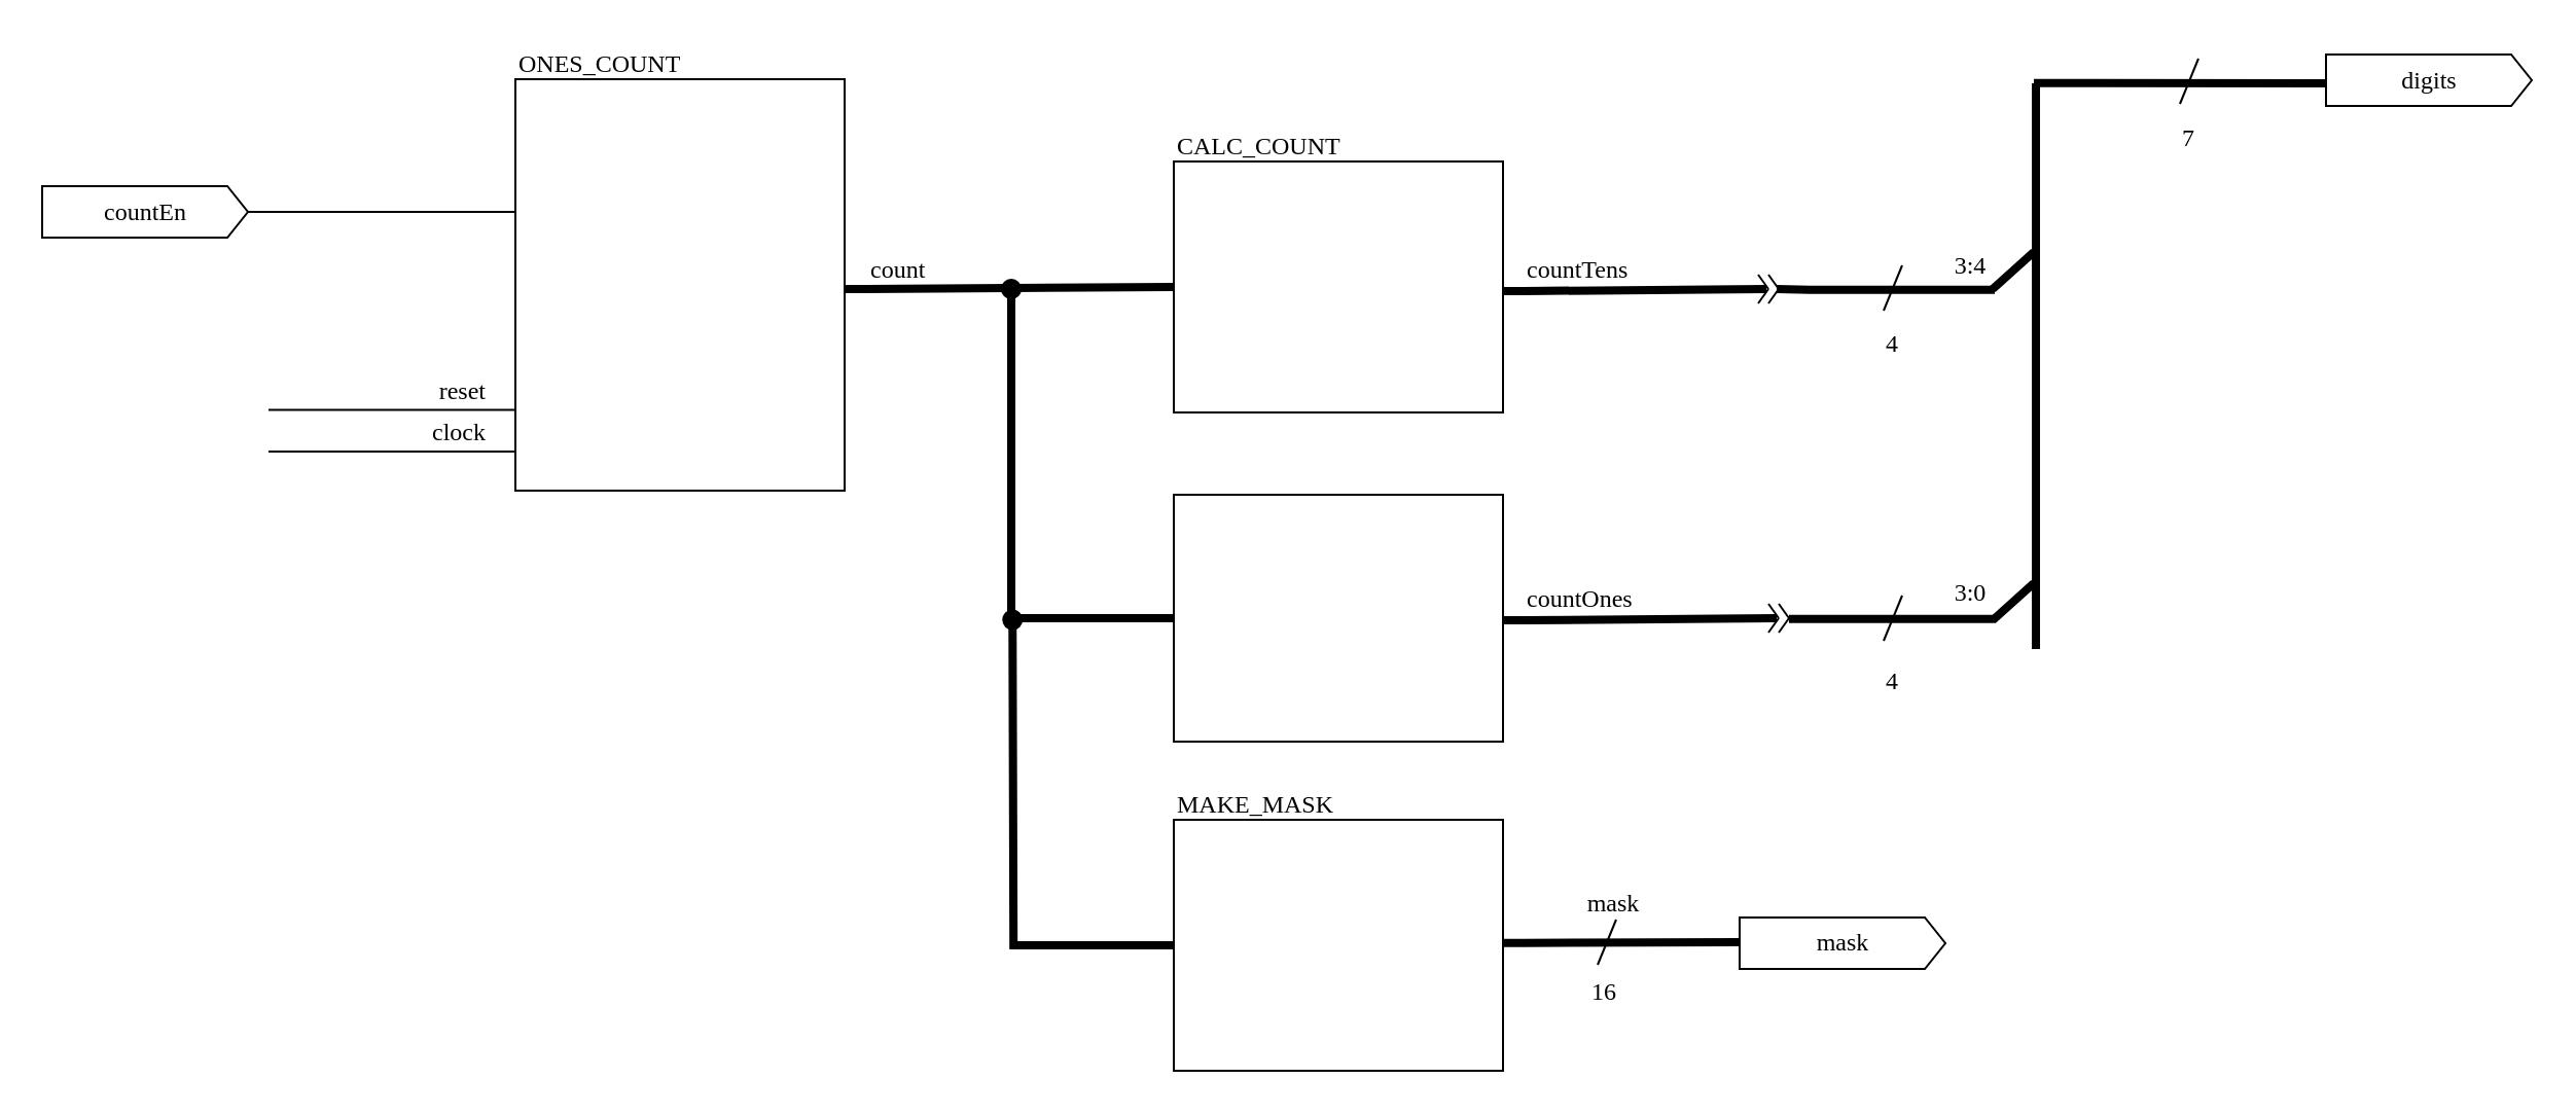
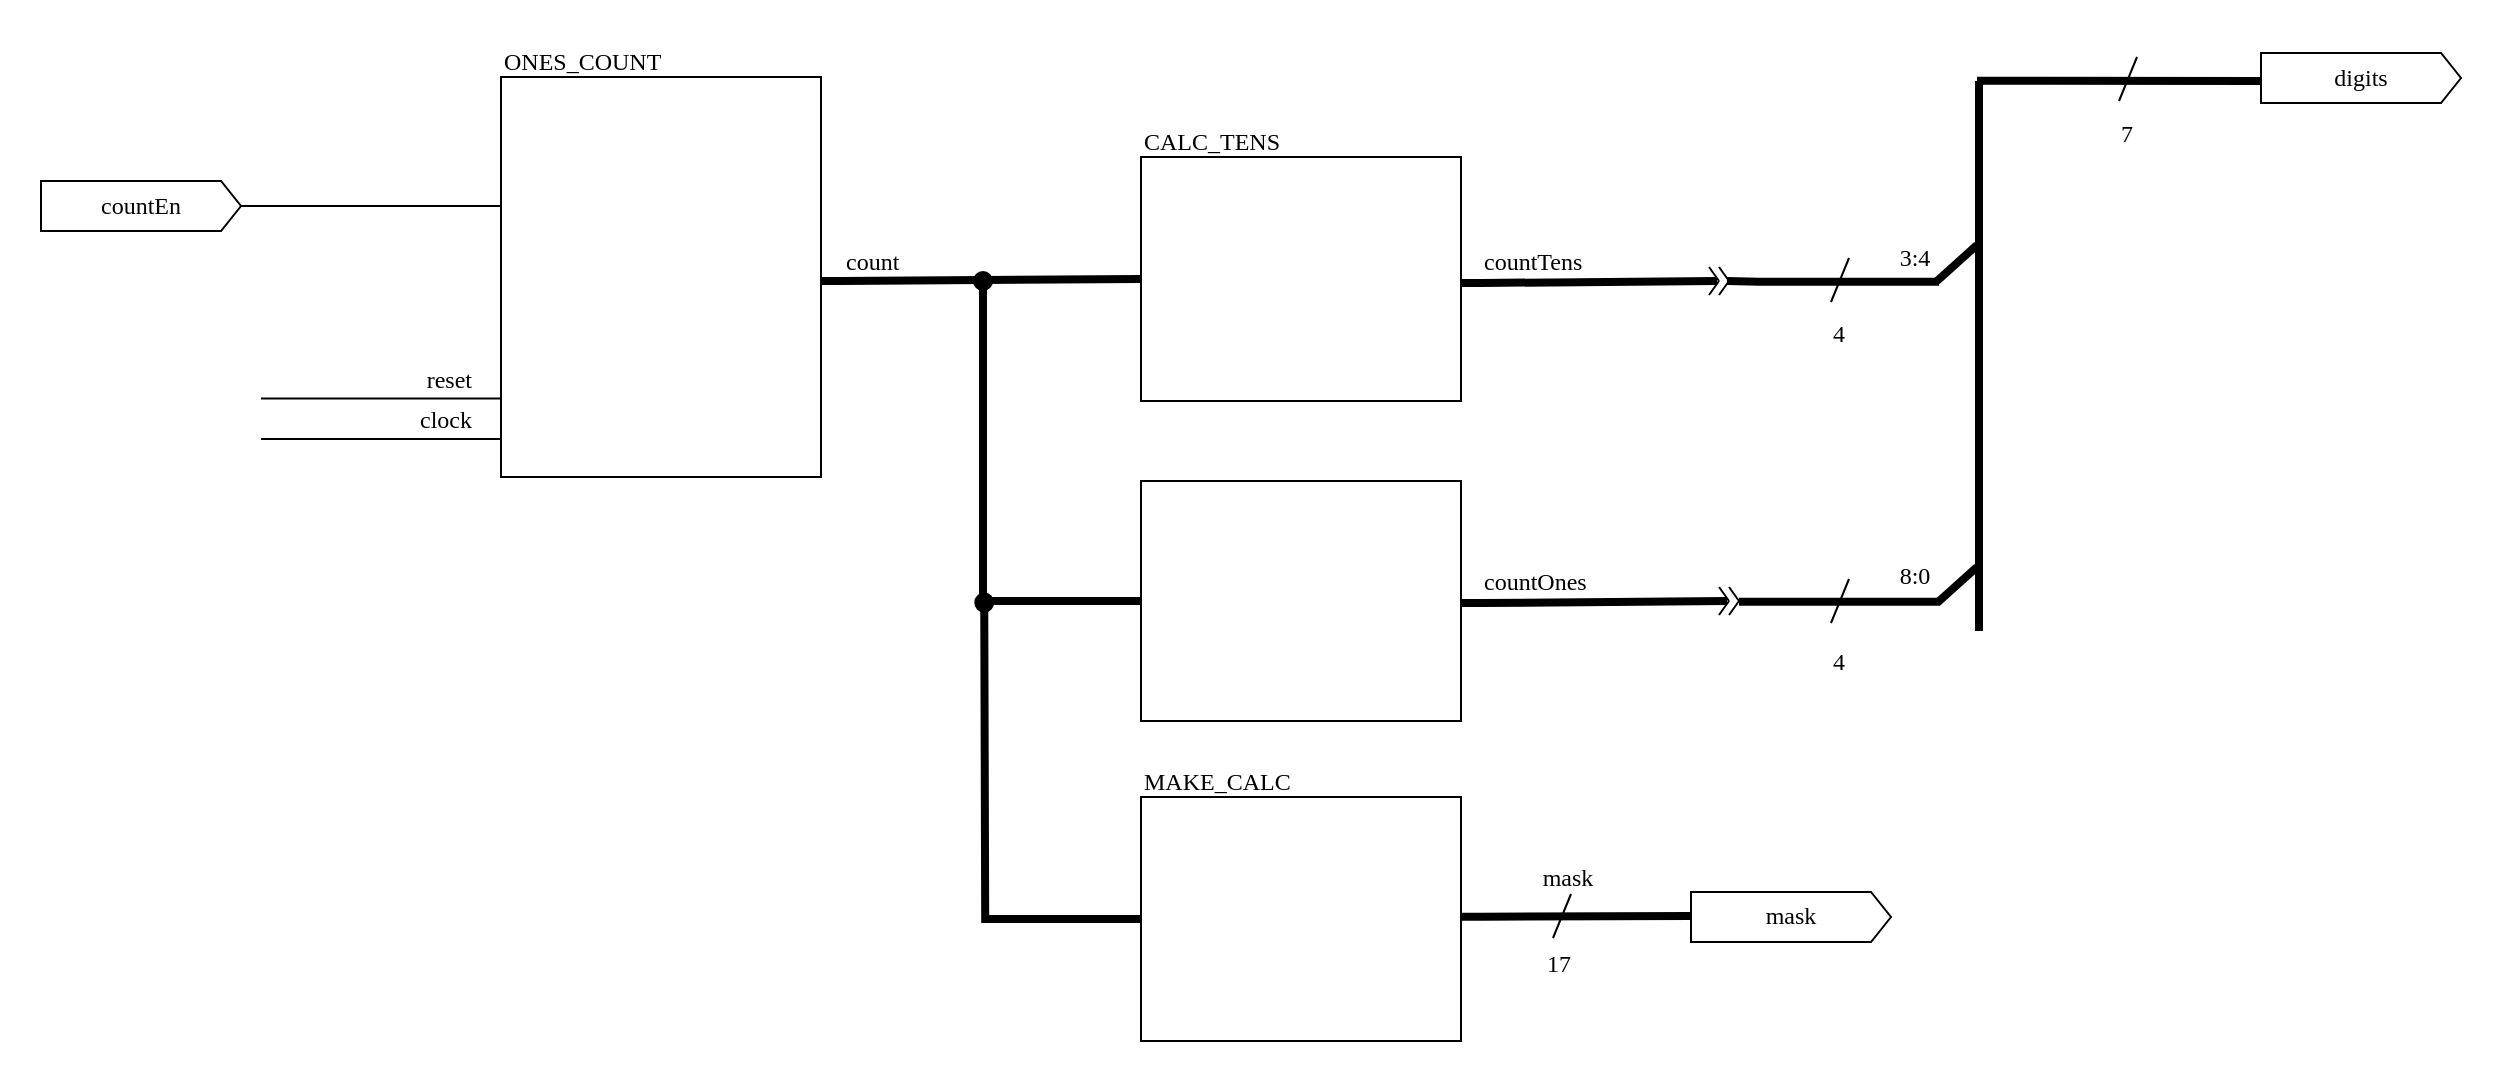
  <mxCell id="0" />
  <mxCell id="1" parent="0" />
  <mxCell id="2" style="edgeStyle=orthogonalEdgeStyle;rounded=0;orthogonalLoop=1;jettySize=auto;html=1;exitX=1;exitY=0.5;exitDx=0;exitDy=0;exitPerimeter=0;endArrow=none;endFill=0;fontStyle=0" parent="1" source="3" edge="1"><mxGeometry relative="1" as="geometry"><mxPoint x="250" y="102.5" as="targetPoint" /></mxGeometry></mxCell>
  <mxCell id="3" value="countEn" style="html=1;shadow=0;dashed=0;align=center;verticalAlign=middle;shape=mxgraph.arrows2.arrow;dy=0;dx=10;notch=0;fontFamily=Lucida Console;fontStyle=0" parent="1" vertex="1"><mxGeometry x="20" y="90" width="100" height="25" as="geometry" /></mxCell>
  <mxCell id="4" value="" style="rounded=0;whiteSpace=wrap;html=1;fontStyle=0" parent="1" vertex="1"><mxGeometry x="250" y="38" width="160" height="200" as="geometry" /></mxCell>
  <mxCell id="5" value="ONES_COUNT" style="text;html=1;align=left;verticalAlign=bottom;whiteSpace=wrap;rounded=0;fontFamily=Lucida Console;fontStyle=0" parent="1" vertex="1"><mxGeometry x="250" y="20" width="160" height="20" as="geometry" /></mxCell>
  <mxCell id="6" value="" style="rounded=0;whiteSpace=wrap;html=1;fontStyle=0" parent="1" vertex="1"><mxGeometry x="570" y="78" width="160" height="122" as="geometry" /></mxCell>
- <mxCell id="7" value="CALC_COUNT" style="text;html=1;align=left;verticalAlign=bottom;whiteSpace=wrap;rounded=0;fontFamily=Lucida Console;fontStyle=0" parent="1" vertex="1"><mxGeometry x="570" y="60" width="160" height="20" as="geometry" /></mxCell>
+ <mxCell id="7" value="CALC_TENS" style="text;html=1;align=left;verticalAlign=bottom;whiteSpace=wrap;rounded=0;fontFamily=Lucida Console;fontStyle=0" parent="1" vertex="1"><mxGeometry x="570" y="60" width="160" height="20" as="geometry" /></mxCell>
  <mxCell id="8" style="edgeStyle=orthogonalEdgeStyle;rounded=0;orthogonalLoop=1;jettySize=auto;html=1;exitX=0;exitY=0.5;exitDx=0;exitDy=0;entryX=1;entryY=1;entryDx=0;entryDy=0;endArrow=oval;endFill=1;strokeWidth=4;fontStyle=0" parent="1" source="9" target="11" edge="1"><mxGeometry relative="1" as="geometry" /></mxCell>
  <mxCell id="9" value="" style="rounded=0;whiteSpace=wrap;html=1;fontStyle=0" parent="1" vertex="1"><mxGeometry x="570" y="240" width="160" height="120" as="geometry" /></mxCell>
  <mxCell id="10" value="" style="endArrow=none;html=1;rounded=0;entryX=0;entryY=0.5;entryDx=0;entryDy=0;strokeWidth=4;fontStyle=0" parent="1" target="6" edge="1"><mxGeometry width="50" height="50" relative="1" as="geometry"><mxPoint x="410" y="140" as="sourcePoint" /><mxPoint x="510" y="140" as="targetPoint" /><Array as="points"><mxPoint x="420" y="140" /></Array></mxGeometry></mxCell>
  <mxCell id="11" value="count" style="text;html=1;align=left;verticalAlign=bottom;whiteSpace=wrap;rounded=0;fontFamily=Lucida Console;fontStyle=0" parent="1" vertex="1"><mxGeometry x="421" y="120" width="70" height="20" as="geometry" /></mxCell>
  <mxCell id="12" value="" style="endArrow=none;html=1;rounded=0;strokeWidth=4;fontStyle=0" parent="1" edge="1"><mxGeometry width="50" height="50" relative="1" as="geometry"><mxPoint x="730" y="141" as="sourcePoint" /><mxPoint x="858" y="140" as="targetPoint" /><Array as="points"><mxPoint x="740" y="141" /></Array></mxGeometry></mxCell>
  <mxCell id="13" value="countTens" style="text;html=1;align=left;verticalAlign=bottom;whiteSpace=wrap;rounded=0;fontFamily=Lucida Console;fontStyle=0" parent="1" vertex="1"><mxGeometry x="740" y="120" width="70" height="20" as="geometry" /></mxCell>
  <mxCell id="14" value="" style="endArrow=none;html=1;rounded=0;strokeWidth=4;fontStyle=0" parent="1" edge="1"><mxGeometry width="50" height="50" relative="1" as="geometry"><mxPoint x="863" y="140" as="sourcePoint" /><mxPoint x="969" y="140.32" as="targetPoint" /><Array as="points"><mxPoint x="879" y="140.32" /></Array></mxGeometry></mxCell>
  <mxCell id="15" value="4" style="text;html=1;align=center;verticalAlign=bottom;whiteSpace=wrap;rounded=0;fontFamily=Lucida Console;fontStyle=0" parent="1" vertex="1"><mxGeometry x="889" y="155.5" width="61" height="20" as="geometry" /></mxCell>
  <mxCell id="16" value="" style="endArrow=none;html=1;rounded=0;strokeWidth=4;fontStyle=0" parent="1" edge="1"><mxGeometry width="50" height="50" relative="1" as="geometry"><mxPoint x="730" y="301" as="sourcePoint" /><mxPoint x="863" y="300" as="targetPoint" /><Array as="points"><mxPoint x="740" y="301" /></Array></mxGeometry></mxCell>
  <mxCell id="17" value="countOnes" style="text;html=1;align=left;verticalAlign=bottom;whiteSpace=wrap;rounded=0;fontFamily=Lucida Console;fontStyle=0" parent="1" vertex="1"><mxGeometry x="740" y="280" width="70" height="20" as="geometry" /></mxCell>
  <mxCell id="18" value="" style="endArrow=none;html=1;rounded=0;strokeWidth=4;fontStyle=0" parent="1" edge="1"><mxGeometry width="50" height="50" relative="1" as="geometry"><mxPoint x="869" y="300.32" as="sourcePoint" /><mxPoint x="969" y="300.32" as="targetPoint" /><Array as="points"><mxPoint x="879" y="300.32" /></Array></mxGeometry></mxCell>
  <mxCell id="19" value="4" style="text;html=1;align=center;verticalAlign=bottom;whiteSpace=wrap;rounded=0;fontFamily=Lucida Console;fontStyle=0" parent="1" vertex="1"><mxGeometry x="889" y="320" width="61" height="20" as="geometry" /></mxCell>
  <mxCell id="20" value="" style="endArrow=none;html=1;rounded=0;strokeWidth=4;fontStyle=0" parent="1" edge="1"><mxGeometry width="50" height="50" relative="1" as="geometry"><mxPoint x="968" y="140" as="sourcePoint" /><mxPoint x="988" y="122" as="targetPoint" /></mxGeometry></mxCell>
  <mxCell id="21" value="" style="endArrow=none;html=1;rounded=0;strokeWidth=4;fontStyle=0" parent="1" edge="1"><mxGeometry width="50" height="50" relative="1" as="geometry"><mxPoint x="968" y="301" as="sourcePoint" /><mxPoint x="988" y="283" as="targetPoint" /></mxGeometry></mxCell>
  <mxCell id="22" value="" style="endArrow=none;html=1;rounded=0;strokeWidth=4;fontStyle=0" parent="1" edge="1"><mxGeometry width="50" height="50" relative="1" as="geometry"><mxPoint x="989" y="315" as="sourcePoint" /><mxPoint x="989" y="40" as="targetPoint" /></mxGeometry></mxCell>
  <mxCell id="23" value="" style="endArrow=none;html=1;rounded=0;strokeWidth=4;fontStyle=0" parent="1" edge="1"><mxGeometry width="50" height="50" relative="1" as="geometry"><mxPoint x="988" y="39.82" as="sourcePoint" /><mxPoint x="1130" y="40" as="targetPoint" /><Array as="points"><mxPoint x="998" y="39.82" /></Array></mxGeometry></mxCell>
  <mxCell id="24" value="7" style="text;html=1;align=center;verticalAlign=bottom;whiteSpace=wrap;rounded=0;fontFamily=Lucida Console;fontStyle=0" parent="1" vertex="1"><mxGeometry x="1033" y="55.5" width="61" height="20" as="geometry" /></mxCell>
  <mxCell id="25" value="digits" style="html=1;shadow=0;dashed=0;align=center;verticalAlign=middle;shape=mxgraph.arrows2.arrow;dy=0;dx=10;notch=0;fontFamily=Lucida Console;fontStyle=0" parent="1" vertex="1"><mxGeometry x="1130" y="26" width="100" height="25" as="geometry" /></mxCell>
  <mxCell id="26" value="3:4" style="text;html=1;align=center;verticalAlign=bottom;whiteSpace=wrap;rounded=0;fontFamily=Lucida Console;fontStyle=0" parent="1" vertex="1"><mxGeometry x="927" y="117.5" width="61" height="20" as="geometry" /></mxCell>
- <mxCell id="27" value="3:0" style="text;html=1;align=center;verticalAlign=bottom;whiteSpace=wrap;rounded=0;fontFamily=Lucida Console;fontStyle=0" parent="1" vertex="1"><mxGeometry x="927" y="277" width="61" height="20" as="geometry" /></mxCell>
+ <mxCell id="27" value="8:0" style="text;html=1;align=center;verticalAlign=bottom;whiteSpace=wrap;rounded=0;fontFamily=Lucida Console;fontStyle=0" parent="1" vertex="1"><mxGeometry x="927" y="277" width="61" height="20" as="geometry" /></mxCell>
  <mxCell id="28" value="" style="endArrow=none;html=1;rounded=0;strokeWidth=1;fontStyle=0" parent="1" edge="1"><mxGeometry width="50" height="50" relative="1" as="geometry"><mxPoint x="915" y="150.5" as="sourcePoint" /><mxPoint x="924" y="128.5" as="targetPoint" /></mxGeometry></mxCell>
  <mxCell id="29" value="" style="endArrow=none;html=1;rounded=0;strokeWidth=1;fontStyle=0" parent="1" edge="1"><mxGeometry width="50" height="50" relative="1" as="geometry"><mxPoint x="915" y="311" as="sourcePoint" /><mxPoint x="924" y="289" as="targetPoint" /></mxGeometry></mxCell>
  <mxCell id="30" value="" style="endArrow=none;html=1;rounded=0;strokeWidth=1;fontStyle=0" parent="1" edge="1"><mxGeometry width="50" height="50" relative="1" as="geometry"><mxPoint x="1059" y="50" as="sourcePoint" /><mxPoint x="1068" y="28" as="targetPoint" /></mxGeometry></mxCell>
  <mxCell id="31" value="" style="group;fontStyle=0" parent="1" vertex="1" connectable="0"><mxGeometry x="854" y="133" width="10" height="14" as="geometry" /></mxCell>
  <mxCell id="32" value="" style="endArrow=none;html=1;rounded=0;strokeWidth=1;fontStyle=0" parent="31" edge="1"><mxGeometry width="50" height="50" relative="1" as="geometry"><mxPoint y="14" as="sourcePoint" /><mxPoint x="5" y="7" as="targetPoint" /></mxGeometry></mxCell>
  <mxCell id="33" value="" style="endArrow=none;html=1;rounded=0;strokeWidth=1;fontStyle=0" parent="31" edge="1"><mxGeometry width="50" height="50" relative="1" as="geometry"><mxPoint as="sourcePoint" /><mxPoint x="5" y="7" as="targetPoint" /></mxGeometry></mxCell>
  <mxCell id="34" value="" style="endArrow=none;html=1;rounded=0;strokeWidth=1;fontStyle=0" parent="31" edge="1"><mxGeometry width="50" height="50" relative="1" as="geometry"><mxPoint x="5" y="14" as="sourcePoint" /><mxPoint x="10" y="7" as="targetPoint" /></mxGeometry></mxCell>
  <mxCell id="35" value="" style="endArrow=none;html=1;rounded=0;strokeWidth=1;fontStyle=0" parent="31" edge="1"><mxGeometry width="50" height="50" relative="1" as="geometry"><mxPoint x="5" as="sourcePoint" /><mxPoint x="10" y="7" as="targetPoint" /></mxGeometry></mxCell>
  <mxCell id="36" value="" style="group;fontStyle=0" parent="1" vertex="1" connectable="0"><mxGeometry x="859" y="293" width="10" height="14" as="geometry" /></mxCell>
  <mxCell id="37" value="" style="endArrow=none;html=1;rounded=0;strokeWidth=1;fontStyle=0" parent="36" edge="1"><mxGeometry width="50" height="50" relative="1" as="geometry"><mxPoint y="14" as="sourcePoint" /><mxPoint x="5" y="7" as="targetPoint" /></mxGeometry></mxCell>
  <mxCell id="38" value="" style="endArrow=none;html=1;rounded=0;strokeWidth=1;fontStyle=0" parent="36" edge="1"><mxGeometry width="50" height="50" relative="1" as="geometry"><mxPoint as="sourcePoint" /><mxPoint x="5" y="7" as="targetPoint" /></mxGeometry></mxCell>
  <mxCell id="39" value="" style="endArrow=none;html=1;rounded=0;strokeWidth=1;fontStyle=0" parent="36" edge="1"><mxGeometry width="50" height="50" relative="1" as="geometry"><mxPoint x="5" y="14" as="sourcePoint" /><mxPoint x="10" y="7" as="targetPoint" /></mxGeometry></mxCell>
  <mxCell id="40" value="" style="endArrow=none;html=1;rounded=0;strokeWidth=1;fontStyle=0" parent="36" edge="1"><mxGeometry width="50" height="50" relative="1" as="geometry"><mxPoint x="5" as="sourcePoint" /><mxPoint x="10" y="7" as="targetPoint" /></mxGeometry></mxCell>
  <mxCell id="41" style="edgeStyle=orthogonalEdgeStyle;rounded=0;orthogonalLoop=1;jettySize=auto;html=1;exitX=0;exitY=0.5;exitDx=0;exitDy=0;startArrow=none;startFill=0;strokeWidth=4;endArrow=oval;endFill=1;fontStyle=0" parent="1" source="42" edge="1"><mxGeometry relative="1" as="geometry"><mxPoint x="491.622" y="300.784" as="targetPoint" /></mxGeometry></mxCell>
  <mxCell id="42" value="" style="rounded=0;whiteSpace=wrap;html=1;fontStyle=0" parent="1" vertex="1"><mxGeometry x="570" y="398" width="160" height="122" as="geometry" /></mxCell>
- <mxCell id="43" value="MAKE_MASK" style="text;html=1;align=left;verticalAlign=bottom;whiteSpace=wrap;rounded=0;fontFamily=Lucida Console;fontStyle=0" parent="1" vertex="1"><mxGeometry x="570" y="380" width="160" height="20" as="geometry" /></mxCell>
+ <mxCell id="43" value="MAKE_CALC" style="text;html=1;align=left;verticalAlign=bottom;whiteSpace=wrap;rounded=0;fontFamily=Lucida Console;fontStyle=0" parent="1" vertex="1"><mxGeometry x="570" y="380" width="160" height="20" as="geometry" /></mxCell>
  <mxCell id="44" value="" style="endArrow=none;html=1;rounded=0;strokeWidth=4;fontStyle=0" parent="1" edge="1"><mxGeometry width="50" height="50" relative="1" as="geometry"><mxPoint x="730" y="457.82" as="sourcePoint" /><mxPoint x="845" y="457.5" as="targetPoint" /><Array as="points"><mxPoint x="740" y="457.82" /></Array></mxGeometry></mxCell>
  <mxCell id="45" value="" style="endArrow=none;html=1;rounded=0;strokeWidth=1;fontStyle=0" parent="1" edge="1"><mxGeometry width="50" height="50" relative="1" as="geometry"><mxPoint x="776" y="468.5" as="sourcePoint" /><mxPoint x="785" y="446.5" as="targetPoint" /></mxGeometry></mxCell>
- <mxCell id="46" value="16" style="text;html=1;align=center;verticalAlign=bottom;whiteSpace=wrap;rounded=0;fontFamily=Lucida Console;fontStyle=0" parent="1" vertex="1"><mxGeometry x="749" y="470.5" width="61" height="20" as="geometry" /></mxCell>
+ <mxCell id="46" value="17" style="text;html=1;align=center;verticalAlign=bottom;whiteSpace=wrap;rounded=0;fontFamily=Lucida Console;fontStyle=0" parent="1" vertex="1"><mxGeometry x="749" y="470.5" width="61" height="20" as="geometry" /></mxCell>
  <mxCell id="47" value="mask" style="text;html=1;align=center;verticalAlign=bottom;whiteSpace=wrap;rounded=0;fontFamily=Lucida Console;fontStyle=0" parent="1" vertex="1"><mxGeometry x="749" y="427.5" width="70" height="20" as="geometry" /></mxCell>
  <mxCell id="48" value="mask" style="html=1;shadow=0;dashed=0;align=center;verticalAlign=middle;shape=mxgraph.arrows2.arrow;dy=0;dx=10;notch=0;fontFamily=Lucida Console;fontStyle=0" parent="1" vertex="1"><mxGeometry x="845" y="445.5" width="100" height="25" as="geometry" /></mxCell>
  <mxCell id="49" value="reset" style="text;html=1;align=right;verticalAlign=bottom;whiteSpace=wrap;rounded=0;fontFamily=Lucida Console;spacingRight=12;" vertex="1" parent="1"><mxGeometry x="130" y="178.69" width="120" height="20" as="geometry" /></mxCell>
  <mxCell id="50" value="" style="endArrow=none;html=1;rounded=0;" edge="1" parent="1"><mxGeometry width="50" height="50" relative="1" as="geometry"><mxPoint x="130" y="198.69" as="sourcePoint" /><mxPoint x="250" y="198.69" as="targetPoint" /></mxGeometry></mxCell>
  <mxCell id="51" value="clock" style="text;html=1;align=right;verticalAlign=bottom;whiteSpace=wrap;rounded=0;fontFamily=Lucida Console;spacingRight=12;" vertex="1" parent="1"><mxGeometry x="130" y="199" width="120" height="20" as="geometry" /></mxCell>
  <mxCell id="52" value="" style="endArrow=none;html=1;rounded=0;" edge="1" parent="1"><mxGeometry width="50" height="50" relative="1" as="geometry"><mxPoint x="130" y="219" as="sourcePoint" /><mxPoint x="250" y="219" as="targetPoint" /></mxGeometry></mxCell>
